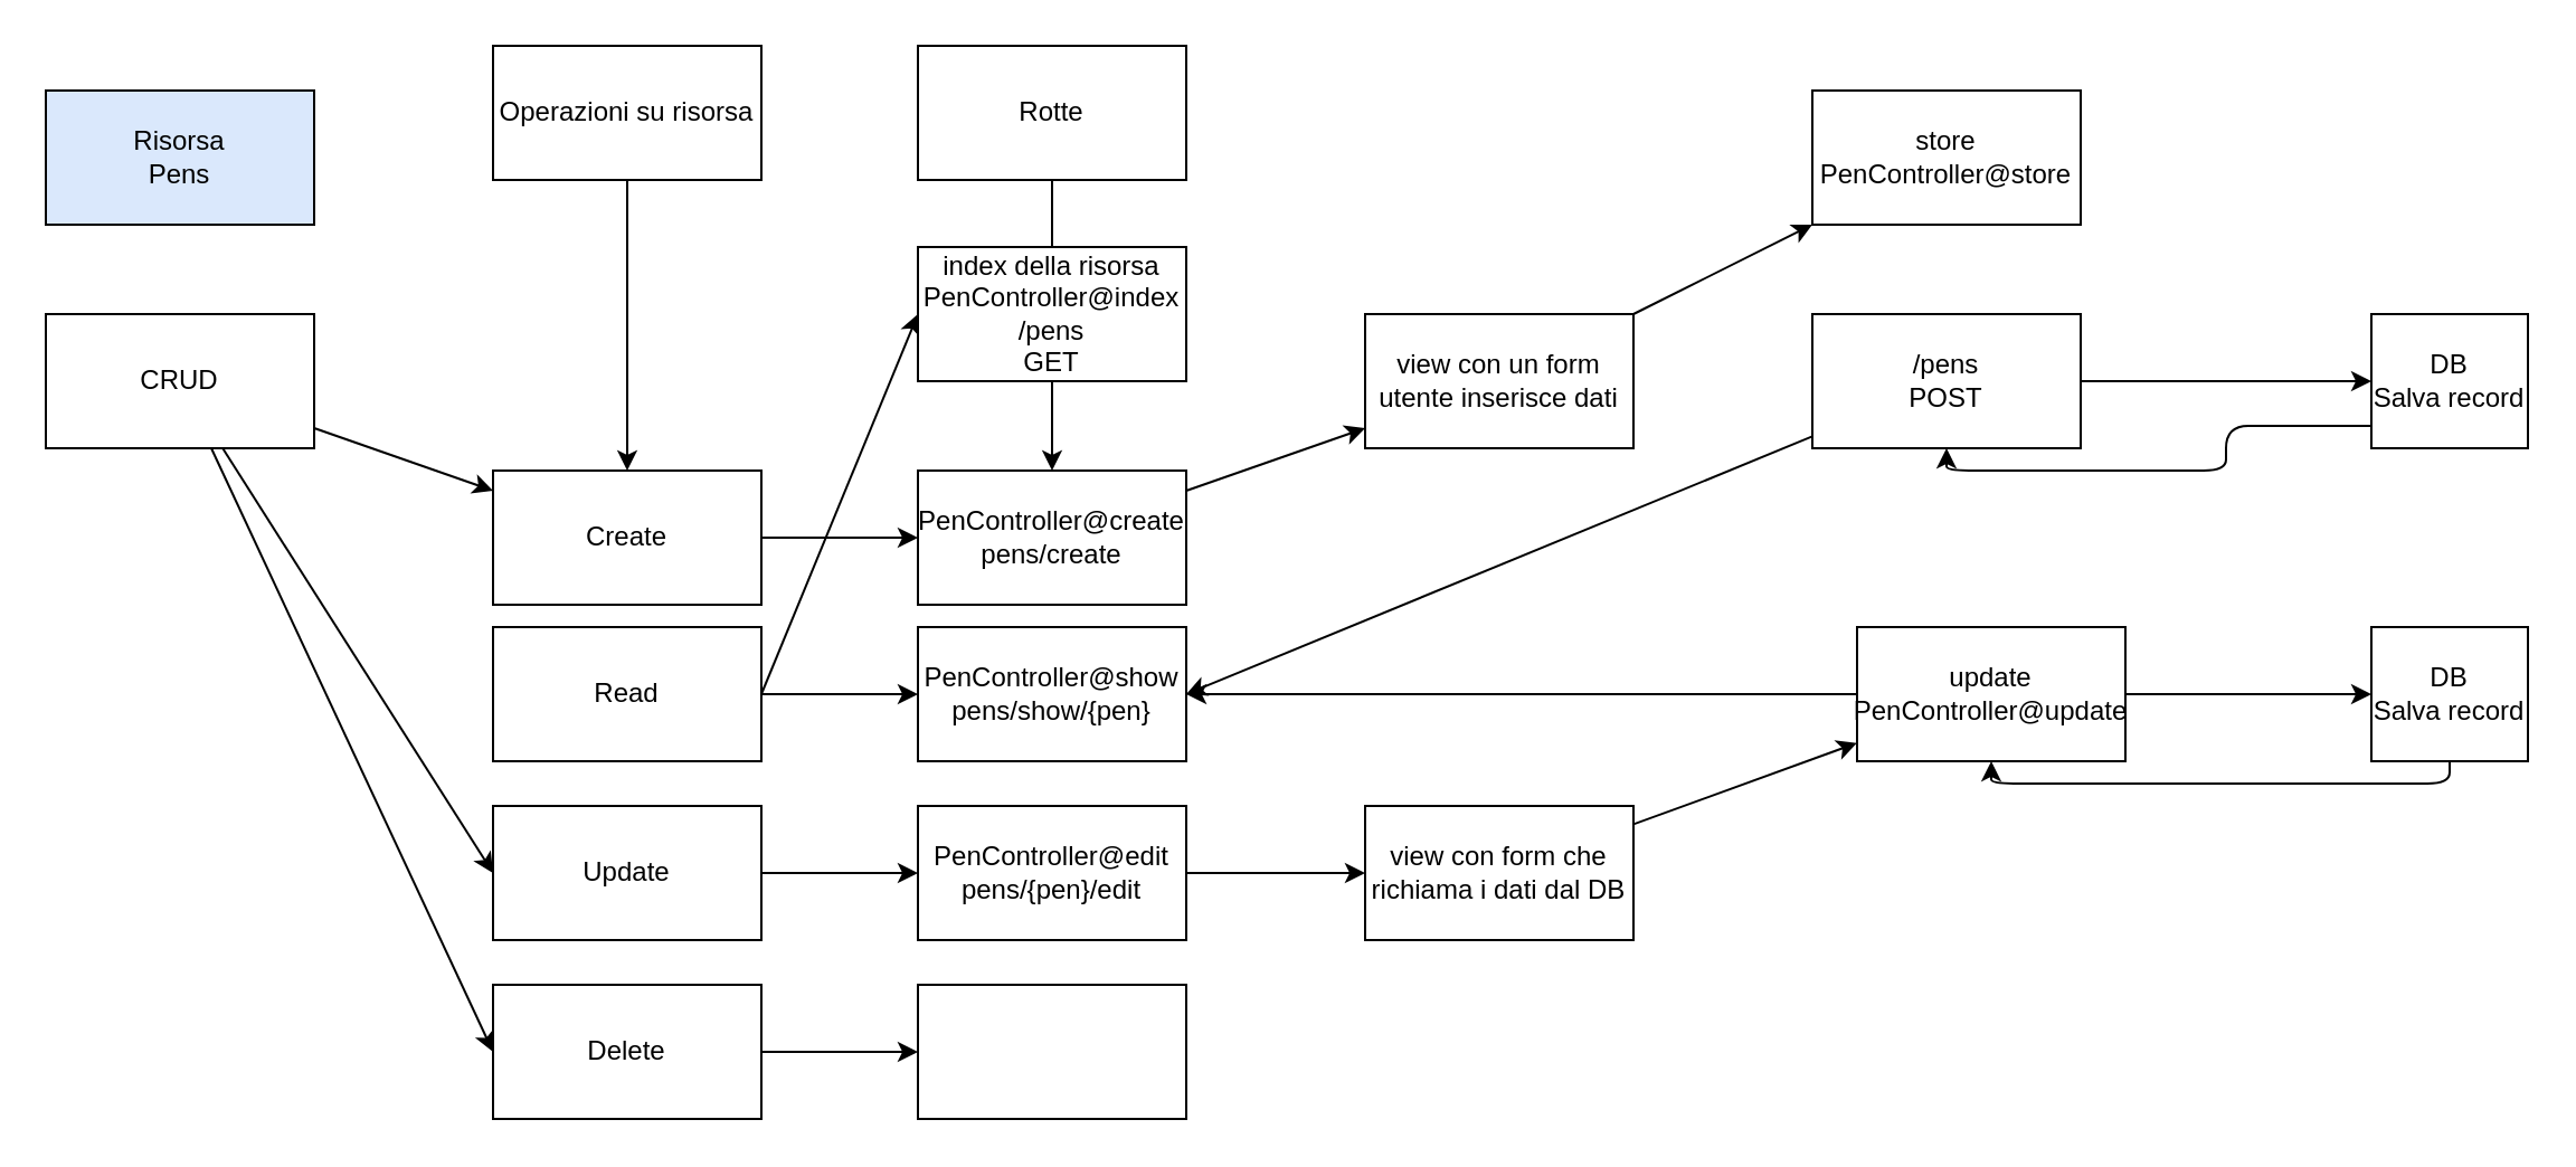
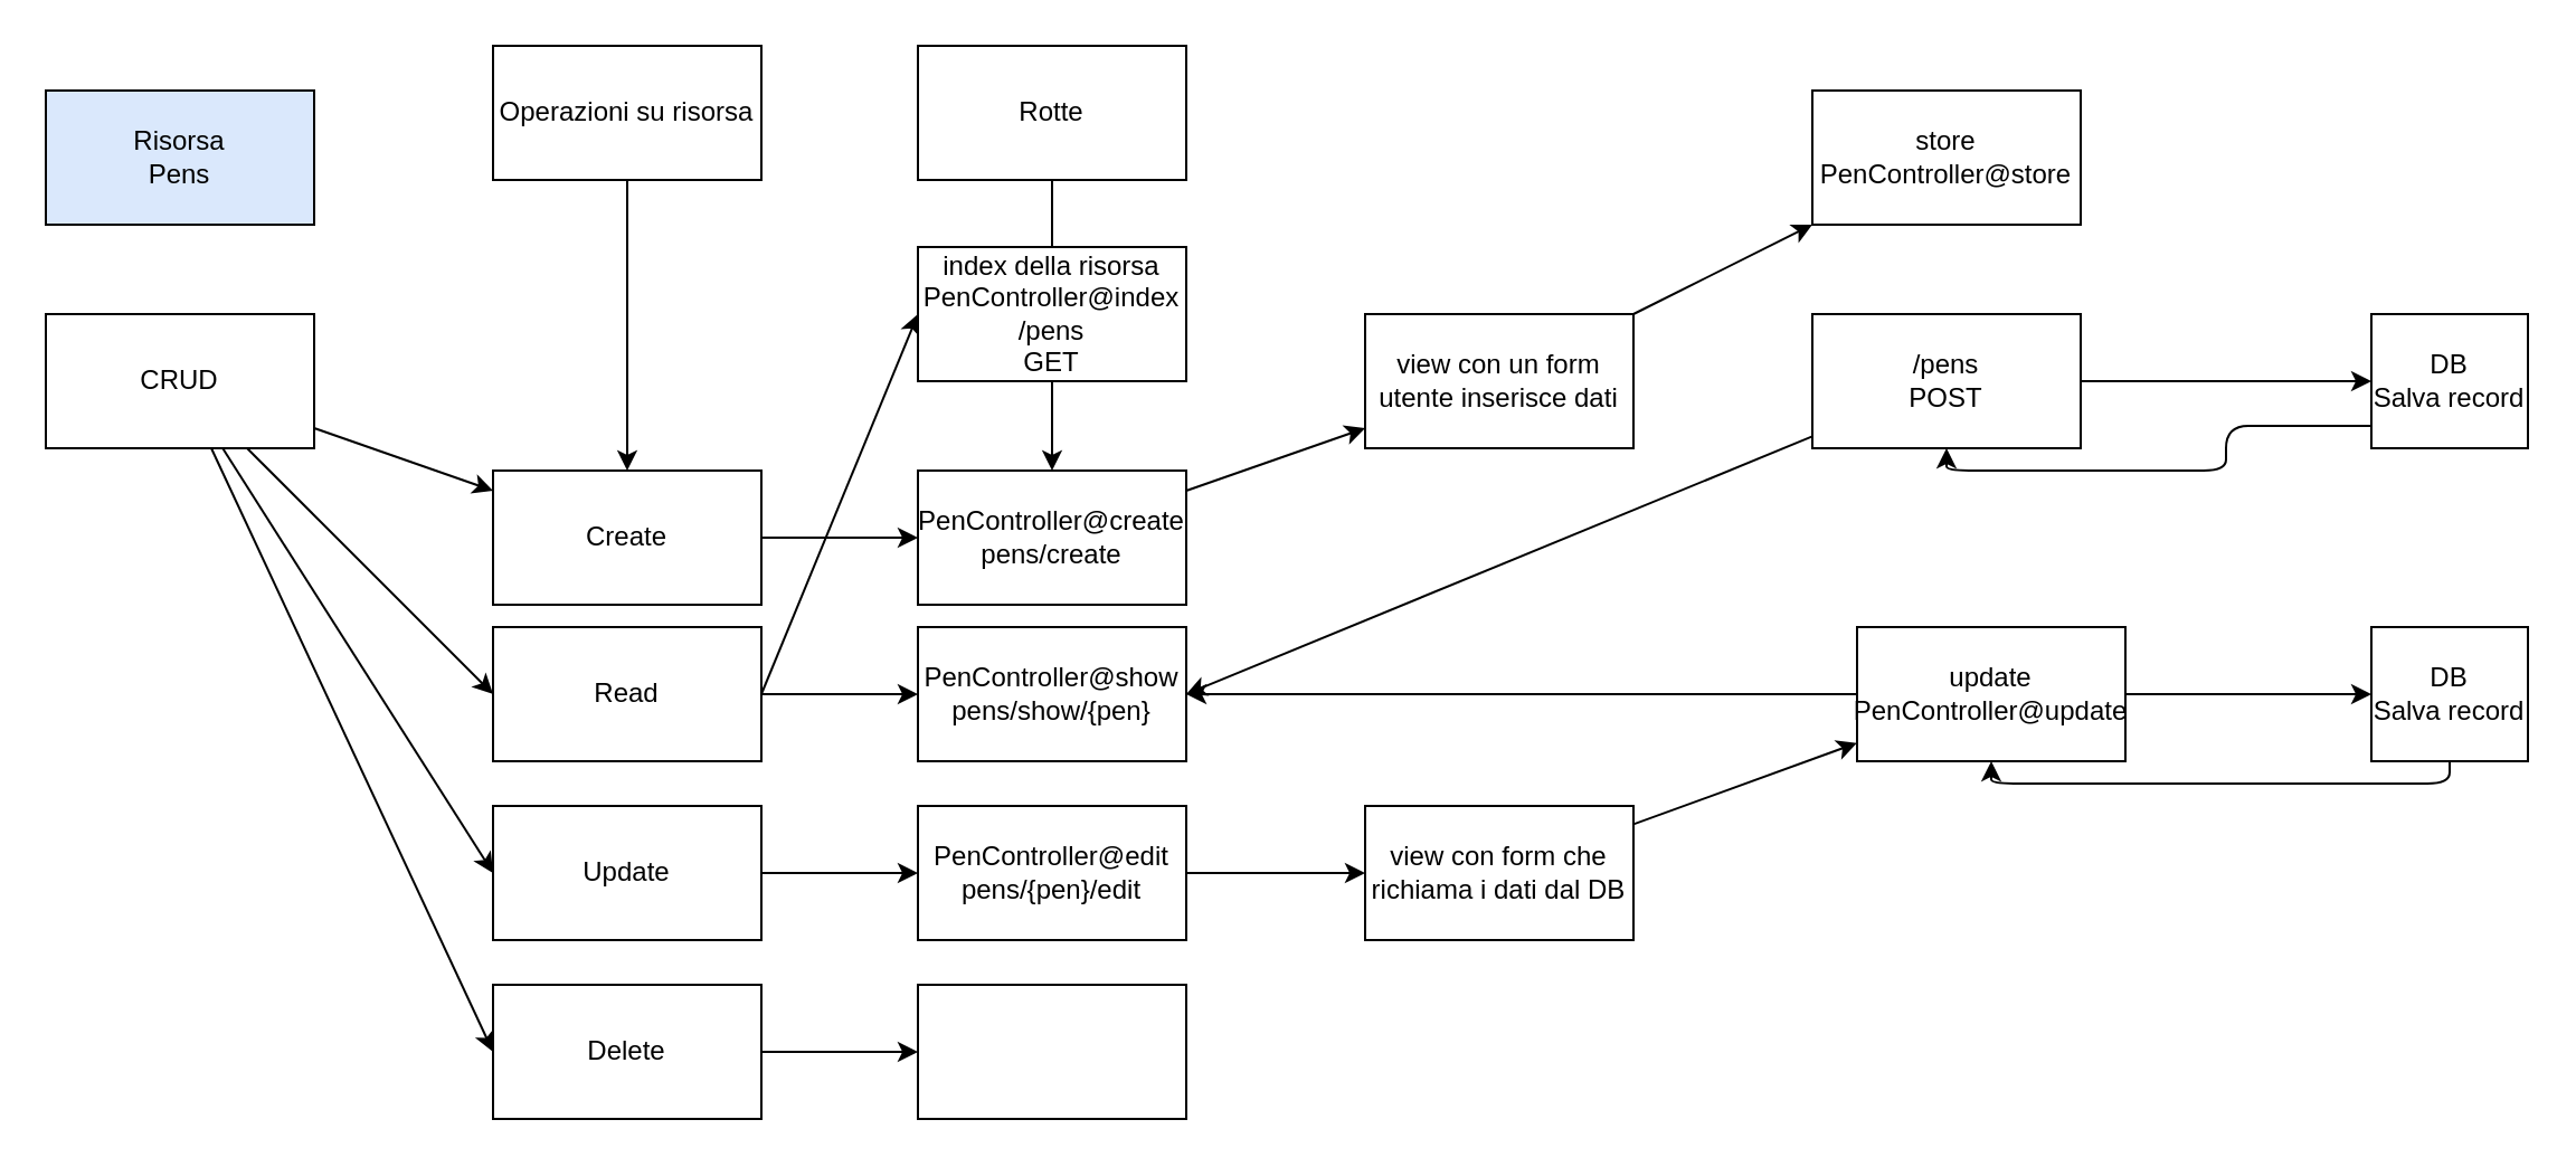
  <mxCell id="0" />
  <mxCell id="1" parent="0" />
  <mxCell id="2" value="Risorsa &lt;br&gt;Pens" style="rounded=0;whiteSpace=wrap;html=1;fillColor=#dae8fc;" parent="1" vertex="1"><mxGeometry x="20" y="40" width="120" height="60" as="geometry" /></mxCell>
  <mxCell id="3" value="" style="edgeStyle=none;html=1;" parent="1" source="7" target="9" edge="1"><mxGeometry relative="1" as="geometry" /></mxCell>
+ <mxCell id="4" style="edgeStyle=none;html=1;entryX=0;entryY=0.5;entryDx=0;entryDy=0;" parent="1" source="7" target="12" edge="1"><mxGeometry relative="1" as="geometry" /></mxCell>
  <mxCell id="5" style="edgeStyle=none;html=1;entryX=0;entryY=0.5;entryDx=0;entryDy=0;" parent="1" source="7" target="14" edge="1"><mxGeometry relative="1" as="geometry" /></mxCell>
  <mxCell id="6" style="edgeStyle=none;html=1;entryX=0;entryY=0.5;entryDx=0;entryDy=0;" parent="1" source="7" target="16" edge="1"><mxGeometry relative="1" as="geometry" /></mxCell>
  <mxCell id="7" value="CRUD" style="rounded=0;whiteSpace=wrap;html=1;" parent="1" vertex="1"><mxGeometry x="20" y="140" width="120" height="60" as="geometry" /></mxCell>
  <mxCell id="8" style="edgeStyle=none;html=1;entryX=0;entryY=0.5;entryDx=0;entryDy=0;" parent="1" source="9" edge="1"><mxGeometry relative="1" as="geometry"><mxPoint x="410" y="240" as="targetPoint" /></mxGeometry></mxCell>
  <mxCell id="9" value="Create" style="rounded=0;whiteSpace=wrap;html=1;" parent="1" vertex="1"><mxGeometry x="220" y="210" width="120" height="60" as="geometry" /></mxCell>
  <mxCell id="10" style="edgeStyle=none;html=1;entryX=0;entryY=0.5;entryDx=0;entryDy=0;" parent="1" source="12" edge="1"><mxGeometry relative="1" as="geometry"><mxPoint x="410" y="310" as="targetPoint" /></mxGeometry></mxCell>
  <mxCell id="11" style="edgeStyle=none;html=1;entryX=0;entryY=0.5;entryDx=0;entryDy=0;exitX=1;exitY=0.5;exitDx=0;exitDy=0;" parent="1" source="12" target="33" edge="1"><mxGeometry relative="1" as="geometry" /></mxCell>
  <mxCell id="12" value="Read" style="rounded=0;whiteSpace=wrap;html=1;" parent="1" vertex="1"><mxGeometry x="220" y="280" width="120" height="60" as="geometry" /></mxCell>
  <mxCell id="13" style="edgeStyle=none;html=1;" parent="1" source="14" edge="1"><mxGeometry relative="1" as="geometry"><mxPoint x="410" y="390" as="targetPoint" /></mxGeometry></mxCell>
  <mxCell id="14" value="Update" style="rounded=0;whiteSpace=wrap;html=1;" parent="1" vertex="1"><mxGeometry x="220" y="360" width="120" height="60" as="geometry" /></mxCell>
  <mxCell id="15" style="edgeStyle=none;html=1;" parent="1" source="16" edge="1"><mxGeometry relative="1" as="geometry"><mxPoint x="410" y="470" as="targetPoint" /></mxGeometry></mxCell>
  <mxCell id="16" value="Delete" style="rounded=0;whiteSpace=wrap;html=1;" parent="1" vertex="1"><mxGeometry x="220" y="440" width="120" height="60" as="geometry" /></mxCell>
  <mxCell id="17" style="edgeStyle=none;html=1;entryX=0.5;entryY=0;entryDx=0;entryDy=0;" parent="1" source="18" target="9" edge="1"><mxGeometry relative="1" as="geometry" /></mxCell>
  <mxCell id="18" value="Operazioni su risorsa" style="rounded=0;whiteSpace=wrap;html=1;" parent="1" vertex="1"><mxGeometry x="220" width="120" height="60" as="geometry" y="20" /></mxCell>
  <mxCell id="19" value="" style="edgeStyle=none;html=1;startArrow=none;" parent="1" source="33" target="22" edge="1"><mxGeometry relative="1" as="geometry" /></mxCell>
  <mxCell id="20" value="Rotte" style="rounded=0;whiteSpace=wrap;html=1;" parent="1" vertex="1"><mxGeometry x="410" width="120" height="60" as="geometry" y="20" /></mxCell>
  <mxCell id="21" value="" style="edgeStyle=none;html=1;" parent="1" source="22" target="28" edge="1"><mxGeometry relative="1" as="geometry" /></mxCell>
  <mxCell id="22" value="PenController@create&lt;br&gt;pens/create" style="rounded=0;whiteSpace=wrap;html=1;" parent="1" vertex="1"><mxGeometry x="410" y="210" width="120" height="60" as="geometry" /></mxCell>
  <mxCell id="23" value="PenController@show&lt;br&gt;pens/show/{pen}" style="rounded=0;whiteSpace=wrap;html=1;" parent="1" vertex="1"><mxGeometry x="410" y="280" width="120" height="60" as="geometry" /></mxCell>
  <mxCell id="24" value="" style="edgeStyle=none;html=1;" edge="1" parent="1" source="25" target="38"><mxGeometry relative="1" as="geometry" /></mxCell>
  <mxCell id="25" value="&lt;span&gt;PenController@edit&lt;br&gt;pens/{pen}/edit&lt;br&gt;&lt;/span&gt;" style="rounded=0;whiteSpace=wrap;html=1;" parent="1" vertex="1"><mxGeometry x="410" y="360" width="120" height="60" as="geometry" /></mxCell>
  <mxCell id="26" value="" style="rounded=0;whiteSpace=wrap;html=1;" parent="1" vertex="1"><mxGeometry x="410" y="440" width="120" height="60" as="geometry" /></mxCell>
  <mxCell id="27" value="" style="edgeStyle=none;html=1;" parent="1" source="28" target="29" edge="1"><mxGeometry relative="1" as="geometry" /></mxCell>
  <mxCell id="28" value="view con un form&lt;br&gt;utente inserisce dati" style="rounded=0;whiteSpace=wrap;html=1;" parent="1" vertex="1"><mxGeometry x="610" y="140" width="120" height="60" as="geometry" /></mxCell>
  <mxCell id="29" value="store&lt;br&gt;PenController@store" style="rounded=0;whiteSpace=wrap;html=1;" parent="1" vertex="1"><mxGeometry x="810" y="40" width="120" height="60" as="geometry" /></mxCell>
  <mxCell id="30" value="" style="edgeStyle=none;html=1;" parent="1" source="32" target="36" edge="1"><mxGeometry relative="1" as="geometry" /></mxCell>
  <mxCell id="31" style="html=1;entryX=1;entryY=0.5;entryDx=0;entryDy=0;" parent="1" source="32" target="23" edge="1"><mxGeometry relative="1" as="geometry" /></mxCell>
  <mxCell id="32" value="/pens&lt;br&gt;POST" style="rounded=0;whiteSpace=wrap;html=1;" parent="1" vertex="1"><mxGeometry x="810" y="140" width="120" height="60" as="geometry" /></mxCell>
  <mxCell id="33" value="index della risorsa&lt;br&gt;PenController@index&lt;br&gt;/pens&lt;br&gt;GET" style="rounded=0;whiteSpace=wrap;html=1;" parent="1" vertex="1"><mxGeometry x="410" y="110" width="120" height="60" as="geometry" /></mxCell>
  <mxCell id="34" value="" style="edgeStyle=none;html=1;endArrow=none;" parent="1" source="20" target="33" edge="1"><mxGeometry relative="1" as="geometry"><mxPoint x="470" y="80" as="sourcePoint" /><mxPoint x="470" y="210" as="targetPoint" /></mxGeometry></mxCell>
  <mxCell id="35" style="edgeStyle=orthogonalEdgeStyle;html=1;entryX=0.5;entryY=1;entryDx=0;entryDy=0;" parent="1" source="36" target="32" edge="1"><mxGeometry relative="1" as="geometry"><mxPoint x="930" y="240" as="targetPoint" /><Array as="points"><mxPoint x="995" y="190" /><mxPoint x="995" y="210" /><mxPoint x="870" y="210" /></Array></mxGeometry></mxCell>
  <mxCell id="36" value="DB&lt;br&gt;Salva record" style="rounded=0;whiteSpace=wrap;html=1;" parent="1" vertex="1"><mxGeometry x="1060" y="140" width="70" height="60" as="geometry" /></mxCell>
  <mxCell id="37" style="edgeStyle=none;html=1;" edge="1" parent="1" source="38" target="41"><mxGeometry relative="1" as="geometry" /></mxCell>
  <mxCell id="38" value="&lt;span&gt;view con form che richiama i dati dal DB&lt;br&gt;&lt;/span&gt;" style="rounded=0;whiteSpace=wrap;html=1;" vertex="1" parent="1"><mxGeometry x="610" y="360" width="120" height="60" as="geometry" /></mxCell>
  <mxCell id="39" style="edgeStyle=none;html=1;" edge="1" parent="1" source="41" target="43"><mxGeometry relative="1" as="geometry" /></mxCell>
  <mxCell id="40" style="edgeStyle=orthogonalEdgeStyle;html=1;" edge="1" parent="1" source="41" target="23"><mxGeometry relative="1" as="geometry" /></mxCell>
  <mxCell id="41" value="update&lt;br&gt;PenController@update" style="rounded=0;whiteSpace=wrap;html=1;" vertex="1" parent="1"><mxGeometry x="830" y="280" width="120" height="60" as="geometry" /></mxCell>
  <mxCell id="42" style="edgeStyle=orthogonalEdgeStyle;html=1;" edge="1" parent="1" source="43" target="41"><mxGeometry relative="1" as="geometry"><Array as="points"><mxPoint x="1095" y="350" /><mxPoint x="890" y="350" /></Array></mxGeometry></mxCell>
  <mxCell id="43" value="DB&lt;br&gt;Salva record" style="rounded=0;whiteSpace=wrap;html=1;" vertex="1" parent="1"><mxGeometry x="1060" y="280" width="70" height="60" as="geometry" /></mxCell>
